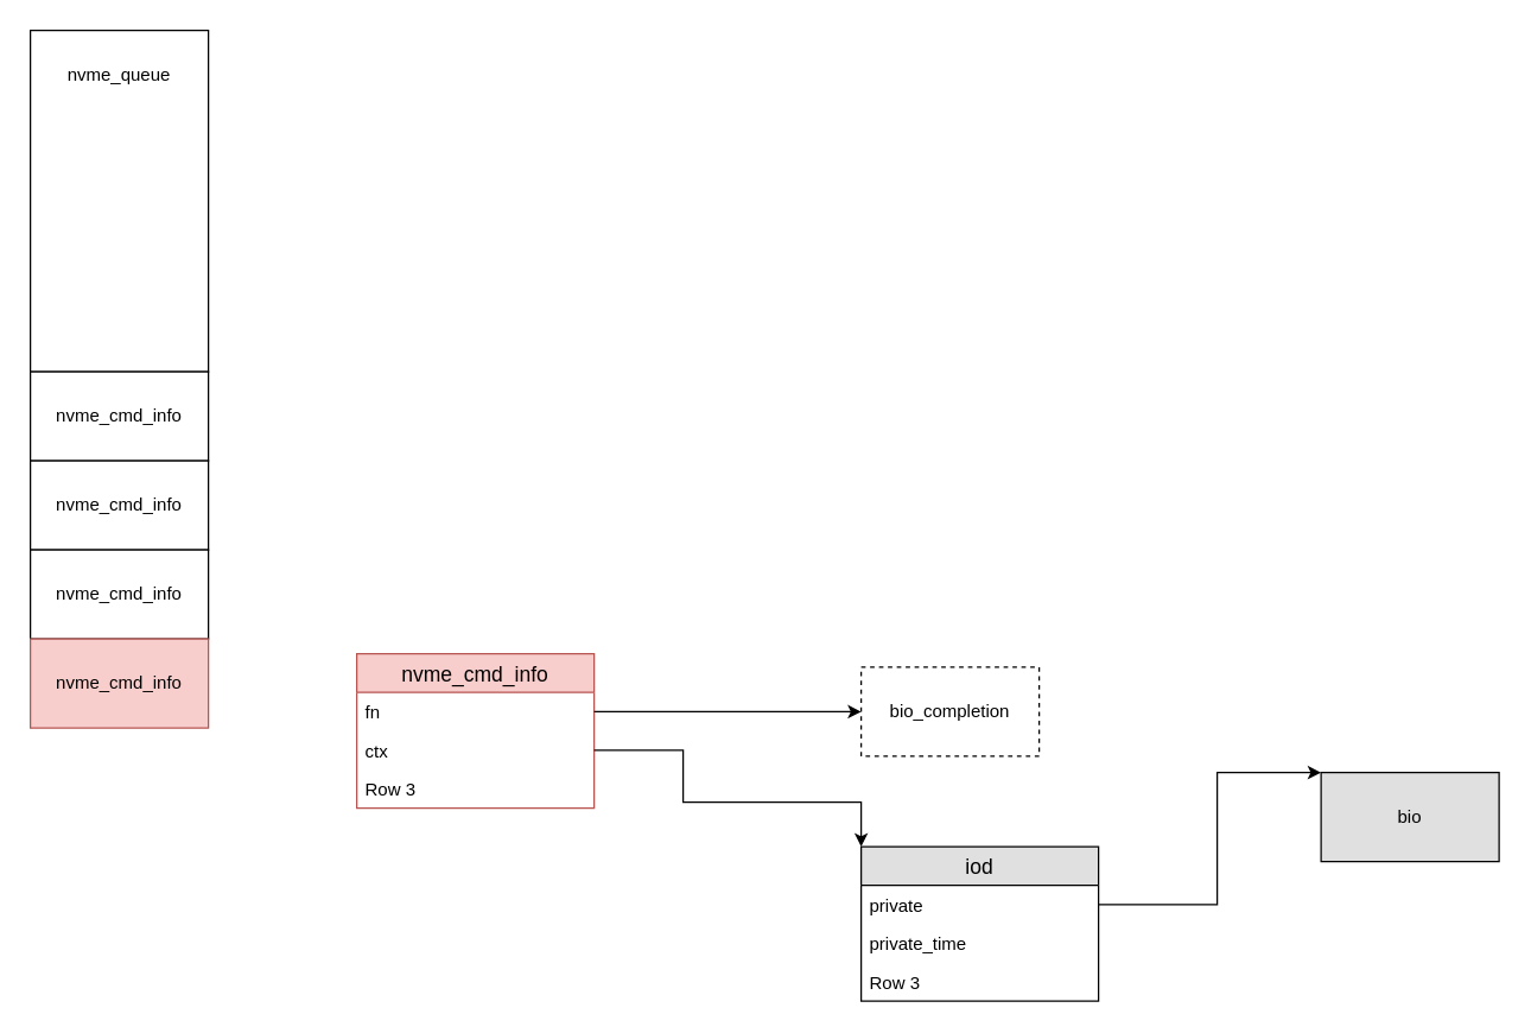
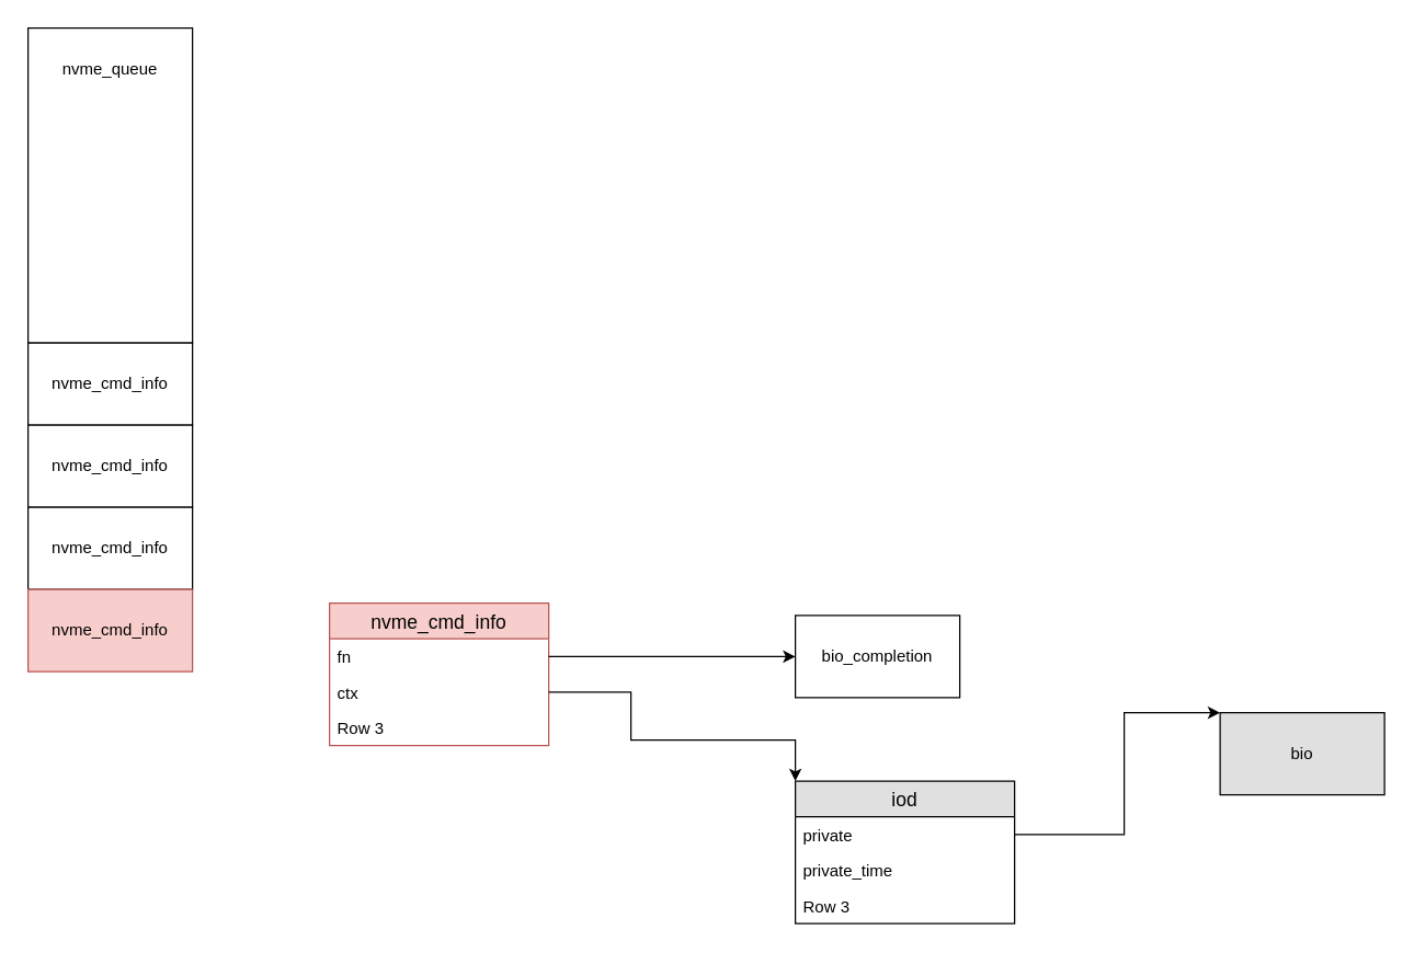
  <mxCell id="0" />
  <mxCell id="1" parent="0" />
  <mxCell id="2" value="" style="rounded=0;whiteSpace=wrap;html=1;" vertex="1" parent="1"><mxGeometry x="20" y="20" width="120" height="230" as="geometry" /></mxCell>
  <mxCell id="3" value="nvme_queue" style="text;html=1;strokeColor=none;fillColor=none;align=center;verticalAlign=middle;whiteSpace=wrap;rounded=0;" vertex="1" parent="1"><mxGeometry x="60" y="40" width="40" height="20" as="geometry" /></mxCell>
  <mxCell id="4" value="nvme_cmd_info" style="rounded=0;whiteSpace=wrap;html=1;" vertex="1" parent="1"><mxGeometry x="20" y="250" width="120" height="60" as="geometry" /></mxCell>
  <mxCell id="5" value="nvme_cmd_info" style="rounded=0;whiteSpace=wrap;html=1;" vertex="1" parent="1"><mxGeometry x="20" y="310" width="120" height="60" as="geometry" /></mxCell>
  <mxCell id="6" value="nvme_cmd_info" style="rounded=0;whiteSpace=wrap;html=1;" vertex="1" parent="1"><mxGeometry x="20" y="370" width="120" height="60" as="geometry" /></mxCell>
  <mxCell id="7" value="nvme_cmd_info" style="rounded=0;whiteSpace=wrap;html=1;fillColor=#f8cecc;strokeColor=#b85450;" vertex="1" parent="1"><mxGeometry x="20" y="430" width="120" height="60" as="geometry" /></mxCell>
  <mxCell id="8" value="nvme_cmd_info" style="swimlane;fontStyle=0;childLayout=stackLayout;horizontal=1;startSize=26;fillColor=#f8cecc;horizontalStack=0;resizeParent=1;resizeParentMax=0;resizeLast=0;collapsible=1;marginBottom=0;swimlaneFillColor=#ffffff;align=center;fontSize=14;strokeColor=#b85450;" vertex="1" parent="1"><mxGeometry x="240" y="440" width="160" height="104" as="geometry" /></mxCell>
  <mxCell id="9" value="fn" style="text;strokeColor=none;fillColor=none;spacingLeft=4;spacingRight=4;overflow=hidden;rotatable=0;points=[[0,0.5],[1,0.5]];portConstraint=eastwest;fontSize=12;" vertex="1" parent="8"><mxGeometry y="26" width="160" height="26" as="geometry" /></mxCell>
  <mxCell id="10" value="ctx" style="text;strokeColor=none;fillColor=none;spacingLeft=4;spacingRight=4;overflow=hidden;rotatable=0;points=[[0,0.5],[1,0.5]];portConstraint=eastwest;fontSize=12;" vertex="1" parent="8"><mxGeometry y="52" width="160" height="26" as="geometry" /></mxCell>
  <mxCell id="11" value="Row 3" style="text;strokeColor=none;fillColor=none;spacingLeft=4;spacingRight=4;overflow=hidden;rotatable=0;points=[[0,0.5],[1,0.5]];portConstraint=eastwest;fontSize=12;" vertex="1" parent="8"><mxGeometry y="78" width="160" height="26" as="geometry" /></mxCell>
  <mxCell id="12" style="edgeStyle=orthogonalEdgeStyle;rounded=0;orthogonalLoop=1;jettySize=auto;html=1;exitX=1;exitY=0.5;exitDx=0;exitDy=0;entryX=0;entryY=0.5;entryDx=0;entryDy=0;" edge="1" parent="1" source="9" target="13"><mxGeometry relative="1" as="geometry"><mxPoint x="550" y="479" as="targetPoint" /></mxGeometry></mxCell>
- <mxCell id="13" value="bio_completion" style="rounded=0;whiteSpace=wrap;html=1;dashed=1;" vertex="1" parent="1"><mxGeometry x="580" y="449" width="120" height="60" as="geometry" /></mxCell>
+ <mxCell id="13" value="bio_completion" style="rounded=0;whiteSpace=wrap;html=1;" vertex="1" parent="1"><mxGeometry x="580" y="449" width="120" height="60" as="geometry" /></mxCell>
  <mxCell id="14" style="edgeStyle=orthogonalEdgeStyle;rounded=0;orthogonalLoop=1;jettySize=auto;html=1;exitX=1;exitY=0.5;exitDx=0;exitDy=0;entryX=0;entryY=0;entryDx=0;entryDy=0;" edge="1" parent="1" source="10" target="15"><mxGeometry relative="1" as="geometry"><mxPoint x="560" y="560" as="targetPoint" /><Array as="points"><mxPoint x="460" y="505" /><mxPoint x="460" y="540" /><mxPoint x="580" y="540" /></Array></mxGeometry></mxCell>
  <mxCell id="15" value="iod" style="swimlane;fontStyle=0;childLayout=stackLayout;horizontal=1;startSize=26;fillColor=#e0e0e0;horizontalStack=0;resizeParent=1;resizeParentMax=0;resizeLast=0;collapsible=1;marginBottom=0;swimlaneFillColor=#ffffff;align=center;fontSize=14;" vertex="1" parent="1"><mxGeometry x="580" y="570" width="160" height="104" as="geometry" /></mxCell>
  <mxCell id="16" value="private" style="text;strokeColor=none;fillColor=none;spacingLeft=4;spacingRight=4;overflow=hidden;rotatable=0;points=[[0,0.5],[1,0.5]];portConstraint=eastwest;fontSize=12;" vertex="1" parent="15"><mxGeometry y="26" width="160" height="26" as="geometry" /></mxCell>
  <mxCell id="17" value="private_time" style="text;strokeColor=none;fillColor=none;spacingLeft=4;spacingRight=4;overflow=hidden;rotatable=0;points=[[0,0.5],[1,0.5]];portConstraint=eastwest;fontSize=12;" vertex="1" parent="15"><mxGeometry y="52" width="160" height="26" as="geometry" /></mxCell>
  <mxCell id="18" value="Row 3" style="text;strokeColor=none;fillColor=none;spacingLeft=4;spacingRight=4;overflow=hidden;rotatable=0;points=[[0,0.5],[1,0.5]];portConstraint=eastwest;fontSize=12;" vertex="1" parent="15"><mxGeometry y="78" width="160" height="26" as="geometry" /></mxCell>
  <mxCell id="19" style="edgeStyle=orthogonalEdgeStyle;rounded=0;orthogonalLoop=1;jettySize=auto;html=1;exitX=1;exitY=0.5;exitDx=0;exitDy=0;entryX=0;entryY=0;entryDx=0;entryDy=0;" edge="1" parent="1" source="16" target="20"><mxGeometry relative="1" as="geometry"><mxPoint x="850" y="609.143" as="targetPoint" /><Array as="points"><mxPoint x="820" y="609" /><mxPoint x="820" y="520" /></Array></mxGeometry></mxCell>
  <mxCell id="20" value="bio" style="rounded=0;whiteSpace=wrap;html=1;fillColor=#e0e0e0;" vertex="1" parent="1"><mxGeometry x="890" y="520" width="120" height="60" as="geometry" /></mxCell>
